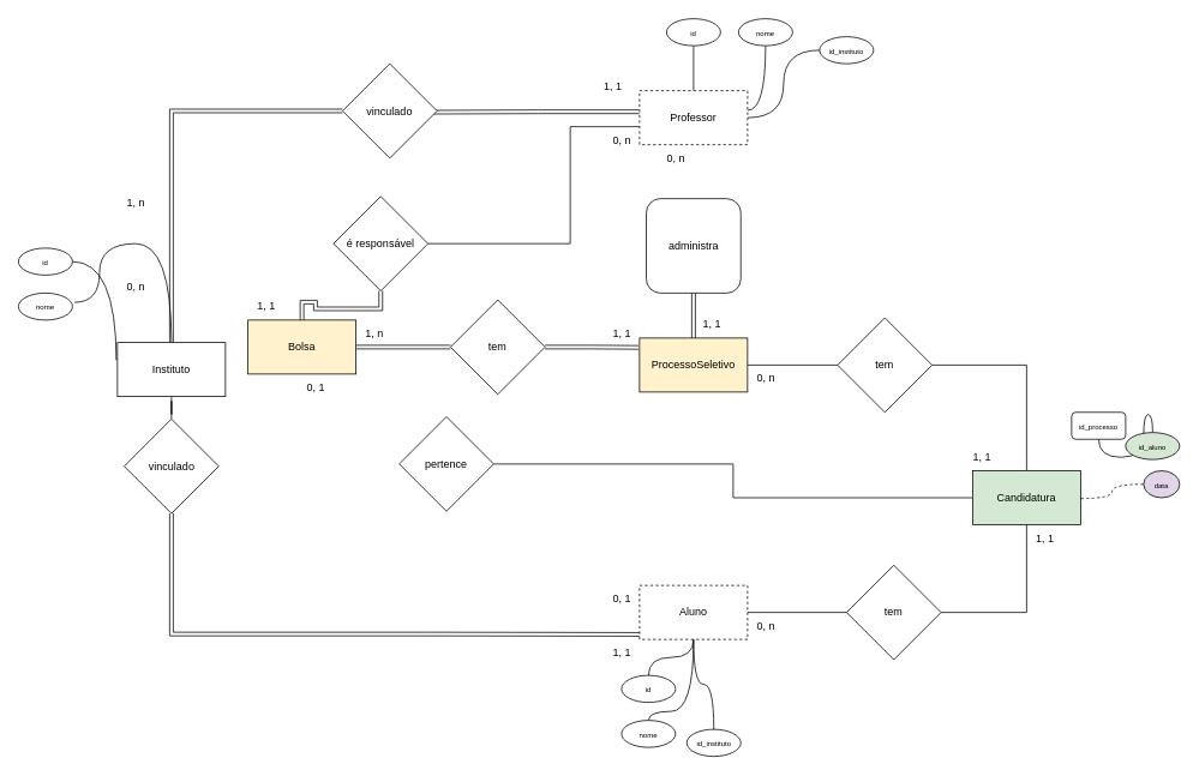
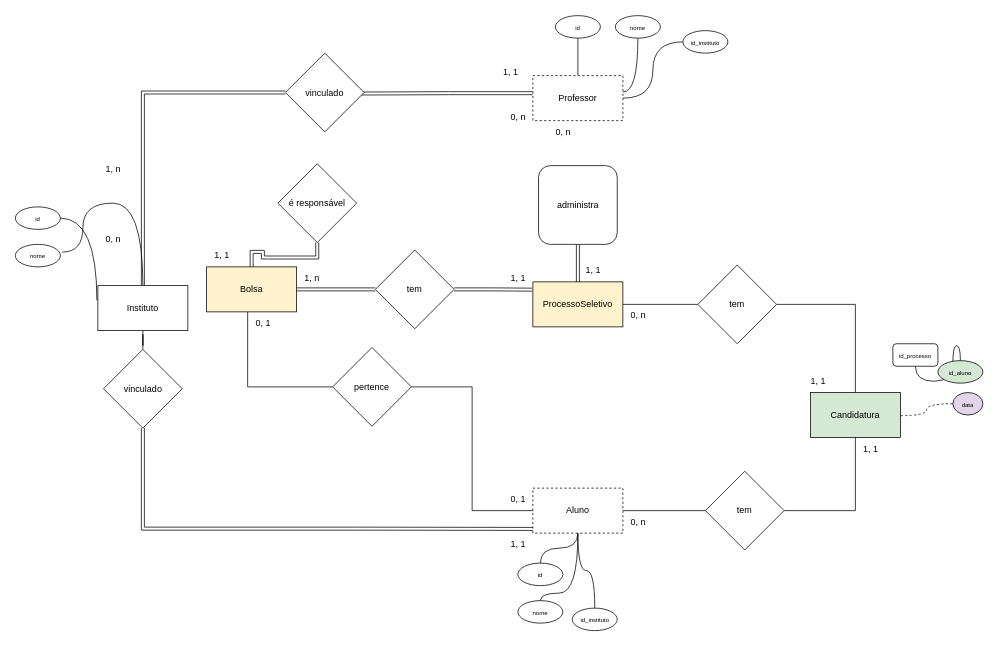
  <mxCell id="0" />
  <mxCell id="1" parent="0" />
  <mxCell id="2" style="edgeStyle=orthogonalEdgeStyle;rounded=0;orthogonalLoop=1;jettySize=auto;html=1;exitX=1;exitY=0.5;exitDx=0;exitDy=0;entryX=-0.01;entryY=0.173;entryDx=0;entryDy=0;entryPerimeter=0;shape=link;" edge="1" parent="1" source="3" target="7"><mxGeometry relative="1" as="geometry" /></mxCell>
  <mxCell id="3" value="tem" style="rhombus;whiteSpace=wrap;html=1;" parent="1" vertex="1"><mxGeometry x="500" y="332.5" width="105" height="105" as="geometry" /></mxCell>
  <mxCell id="4" value="Bolsa" style="rounded=0;whiteSpace=wrap;html=1;fillColor=#fff2cc;" vertex="1" parent="1"><mxGeometry x="275" y="355" width="120" height="60" as="geometry" /></mxCell>
  <mxCell id="5" style="edgeStyle=orthogonalEdgeStyle;rounded=0;orthogonalLoop=1;jettySize=auto;html=1;entryX=0.5;entryY=0;entryDx=0;entryDy=0;endArrow=none;endFill=0;" edge="1" parent="1" source="46" target="45"><mxGeometry relative="1" as="geometry"><mxPoint x="970" y="480" as="targetPoint" /><Array as="points"><mxPoint x="1140" y="405" /></Array></mxGeometry></mxCell>
  <mxCell id="6" style="edgeStyle=orthogonalEdgeStyle;rounded=0;orthogonalLoop=1;jettySize=auto;html=1;entryX=0;entryY=0.5;entryDx=0;entryDy=0;endArrow=none;endFill=0;" edge="1" parent="1" source="7" target="46"><mxGeometry relative="1" as="geometry" /></mxCell>
  <mxCell id="7" value="ProcessoSeletivo" style="rounded=0;whiteSpace=wrap;html=1;fillColor=#fff2cc;" vertex="1" parent="1"><mxGeometry x="710" y="375" width="120" height="60" as="geometry" /></mxCell>
  <mxCell id="8" value="" style="endArrow=none;html=1;rounded=0;exitX=1;exitY=0.5;exitDx=0;exitDy=0;entryX=0;entryY=0.5;entryDx=0;entryDy=0;shape=link;" edge="1" parent="1" source="4" target="3"><mxGeometry width="50" height="50" relative="1" as="geometry"><mxPoint x="470" y="387.5" as="sourcePoint" /><mxPoint x="520" y="337.5" as="targetPoint" /></mxGeometry></mxCell>
  <mxCell id="9" value="1, n" style="text;html=1;align=center;verticalAlign=middle;resizable=0;points=[];autosize=1;strokeColor=none;fillColor=none;" vertex="1" parent="1"><mxGeometry x="395" y="355" width="40" height="30" as="geometry" /></mxCell>
  <mxCell id="10" value="1, 1" style="text;html=1;align=center;verticalAlign=middle;resizable=0;points=[];autosize=1;strokeColor=none;fillColor=none;" vertex="1" parent="1"><mxGeometry x="670" y="355" width="40" height="30" as="geometry" /></mxCell>
  <mxCell id="11" style="edgeStyle=orthogonalEdgeStyle;rounded=0;orthogonalLoop=1;jettySize=auto;html=1;exitX=1;exitY=0.5;exitDx=0;exitDy=0;endArrow=none;endFill=0;" edge="1" parent="1" source="15" target="48"><mxGeometry relative="1" as="geometry" /></mxCell>
  <mxCell id="12" style="edgeStyle=orthogonalEdgeStyle;rounded=0;orthogonalLoop=1;jettySize=auto;html=1;entryX=0.5;entryY=0;entryDx=0;entryDy=0;curved=1;endArrow=none;endFill=0;" edge="1" parent="1" source="15" target="58"><mxGeometry relative="1" as="geometry"><Array as="points"><mxPoint x="770" y="730" /><mxPoint x="720" y="730" /></Array></mxGeometry></mxCell>
  <mxCell id="13" style="edgeStyle=orthogonalEdgeStyle;rounded=0;orthogonalLoop=1;jettySize=auto;html=1;entryX=0.5;entryY=0;entryDx=0;entryDy=0;curved=1;endArrow=none;endFill=0;" edge="1" parent="1" source="15" target="59"><mxGeometry relative="1" as="geometry"><Array as="points"><mxPoint x="770" y="790" /><mxPoint x="720" y="790" /></Array></mxGeometry></mxCell>
  <mxCell id="14" style="edgeStyle=orthogonalEdgeStyle;rounded=0;orthogonalLoop=1;jettySize=auto;html=1;entryX=0.5;entryY=0;entryDx=0;entryDy=0;curved=1;endArrow=none;endFill=0;" edge="1" parent="1" source="15" target="67"><mxGeometry relative="1" as="geometry" /></mxCell>
  <mxCell id="15" value="Aluno" style="rounded=0;whiteSpace=wrap;html=1;comic=0;fixDash=0;container=0;glass=0;shadow=0;dashed=1;" vertex="1" parent="1"><mxGeometry x="710" y="650" width="120" height="60" as="geometry" /></mxCell>
- <mxCell id="16" style="edgeStyle=orthogonalEdgeStyle;rounded=0;orthogonalLoop=1;jettySize=auto;html=1;endArrow=none;endFill=0;" edge="1" parent="1" source="18" target="45"><mxGeometry relative="1" as="geometry" /></mxCell>
+ <mxCell id="16" style="edgeStyle=orthogonalEdgeStyle;rounded=0;orthogonalLoop=1;jettySize=auto;html=1;entryX=0;entryY=0.5;entryDx=0;entryDy=0;endArrow=none;endFill=0;" edge="1" parent="1" source="18" target="15"><mxGeometry relative="1" as="geometry" /></mxCell>
+ <mxCell id="17" style="edgeStyle=orthogonalEdgeStyle;rounded=0;orthogonalLoop=1;jettySize=auto;html=1;entryX=0.456;entryY=1;entryDx=0;entryDy=0;entryPerimeter=0;endArrow=none;endFill=0;" edge="1" parent="1" source="18" target="4"><mxGeometry relative="1" as="geometry" /></mxCell>
  <mxCell id="18" value="pertence" style="rhombus;whiteSpace=wrap;html=1;" vertex="1" parent="1"><mxGeometry x="443" y="462.5" width="105" height="105" as="geometry" /></mxCell>
  <mxCell id="19" value="0, 1" style="text;html=1;align=center;verticalAlign=middle;resizable=0;points=[];autosize=1;strokeColor=none;fillColor=none;" vertex="1" parent="1"><mxGeometry x="330" y="415" width="40" height="30" as="geometry" /></mxCell>
  <mxCell id="20" value="0, 1" style="text;html=1;align=center;verticalAlign=middle;resizable=0;points=[];autosize=1;strokeColor=none;fillColor=none;" vertex="1" parent="1"><mxGeometry x="670" y="650" width="40" height="30" as="geometry" /></mxCell>
- <mxCell id="21" style="edgeStyle=orthogonalEdgeStyle;rounded=0;orthogonalLoop=1;jettySize=auto;html=1;entryX=1;entryY=0.5;entryDx=0;entryDy=0;endArrow=none;endFill=0;" edge="1" parent="1" source="25" target="42"><mxGeometry relative="1" as="geometry"><Array as="points"><mxPoint x="633" y="140" /><mxPoint x="633" y="270" /></Array></mxGeometry></mxCell>
  <mxCell id="22" style="edgeStyle=orthogonalEdgeStyle;rounded=0;orthogonalLoop=1;jettySize=auto;html=1;exitX=-0.001;exitY=0.39;exitDx=0;exitDy=0;entryX=0.96;entryY=0.513;entryDx=0;entryDy=0;entryPerimeter=0;shape=link;exitPerimeter=0;" edge="1" parent="1" source="25" target="36"><mxGeometry relative="1" as="geometry"><Array as="points" /></mxGeometry></mxCell>
  <mxCell id="23" style="edgeStyle=orthogonalEdgeStyle;rounded=0;orthogonalLoop=1;jettySize=auto;html=1;entryX=0.5;entryY=1;entryDx=0;entryDy=0;curved=1;exitX=0.5;exitY=0;exitDx=0;exitDy=0;endArrow=none;endFill=0;" edge="1" parent="1" source="25" target="63"><mxGeometry relative="1" as="geometry"><Array as="points"><mxPoint x="770" y="60" /><mxPoint x="770" y="60" /></Array></mxGeometry></mxCell>
  <mxCell id="24" style="edgeStyle=orthogonalEdgeStyle;rounded=0;orthogonalLoop=1;jettySize=auto;html=1;exitX=1;exitY=0.5;exitDx=0;exitDy=0;entryX=0;entryY=0.5;entryDx=0;entryDy=0;endArrow=none;endFill=0;curved=1;" edge="1" parent="1" source="25" target="66"><mxGeometry relative="1" as="geometry" /></mxCell>
  <mxCell id="25" value="Professor" style="rounded=0;whiteSpace=wrap;html=1;dashed=1;" vertex="1" parent="1"><mxGeometry x="710" y="100" width="120" height="60" as="geometry" /></mxCell>
  <mxCell id="26" style="edgeStyle=orthogonalEdgeStyle;rounded=0;orthogonalLoop=1;jettySize=auto;html=1;exitX=0.5;exitY=1;exitDx=0;exitDy=0;entryX=0.5;entryY=0;entryDx=0;entryDy=0;endArrow=none;endFill=0;shape=link;" edge="1" parent="1" source="27" target="7"><mxGeometry relative="1" as="geometry" /></mxCell>
  <mxCell id="27" value="administra" style="whiteSpace=wrap;html=1;rounded=1;" vertex="1" parent="1"><mxGeometry x="717.5" y="220" width="105" height="105" as="geometry" /></mxCell>
  <mxCell id="28" value="0, n" style="text;html=1;align=center;verticalAlign=middle;resizable=0;points=[];autosize=1;strokeColor=none;fillColor=none;" vertex="1" parent="1"><mxGeometry x="730" y="160" width="40" height="30" as="geometry" /></mxCell>
  <mxCell id="29" value="1, 1" style="text;html=1;align=center;verticalAlign=middle;resizable=0;points=[];autosize=1;strokeColor=none;fillColor=none;" vertex="1" parent="1"><mxGeometry x="770" y="345" width="40" height="30" as="geometry" /></mxCell>
  <mxCell id="30" style="edgeStyle=orthogonalEdgeStyle;rounded=0;orthogonalLoop=1;jettySize=auto;html=1;entryX=0.5;entryY=0;entryDx=0;entryDy=0;endArrow=none;endFill=0;" edge="1" parent="1" source="32" target="34"><mxGeometry relative="1" as="geometry" /></mxCell>
  <mxCell id="31" style="edgeStyle=orthogonalEdgeStyle;rounded=0;orthogonalLoop=1;jettySize=auto;html=1;entryX=1.039;entryY=0.344;entryDx=0;entryDy=0;entryPerimeter=0;curved=1;endArrow=none;endFill=0;" edge="1" parent="1" source="32" target="62"><mxGeometry relative="1" as="geometry"><Array as="points"><mxPoint x="110" y="270" /><mxPoint x="110" y="335" /></Array></mxGeometry></mxCell>
  <mxCell id="32" value="Instituto" style="rounded=0;whiteSpace=wrap;html=1;comic=0;jiggle=100;" vertex="1" parent="1"><mxGeometry x="130" y="380" width="120" height="60" as="geometry" /></mxCell>
  <mxCell id="33" style="edgeStyle=orthogonalEdgeStyle;rounded=0;orthogonalLoop=1;jettySize=auto;html=1;entryX=0;entryY=0.907;entryDx=0;entryDy=0;entryPerimeter=0;shape=link;" edge="1" parent="1" source="34" target="15"><mxGeometry relative="1" as="geometry"><Array as="points"><mxPoint x="190" y="704" /><mxPoint x="476" y="704" /></Array></mxGeometry></mxCell>
  <mxCell id="34" value="vinculado" style="rhombus;whiteSpace=wrap;html=1;double=0;" vertex="1" parent="1"><mxGeometry x="137.5" y="465" width="105" height="105" as="geometry" /></mxCell>
  <mxCell id="35" style="edgeStyle=orthogonalEdgeStyle;rounded=0;orthogonalLoop=1;jettySize=auto;html=1;entryX=0.5;entryY=-0.01;entryDx=0;entryDy=0;entryPerimeter=0;endArrow=none;endFill=0;shape=link;" edge="1" parent="1" source="36" target="32"><mxGeometry relative="1" as="geometry"><Array as="points"><mxPoint x="190" y="123" /></Array></mxGeometry></mxCell>
  <mxCell id="36" value="vinculado" style="rhombus;whiteSpace=wrap;html=1;double=0;" vertex="1" parent="1"><mxGeometry x="380" y="70" width="105" height="105" as="geometry" /></mxCell>
  <mxCell id="37" value="1, 1" style="text;html=1;align=center;verticalAlign=middle;resizable=0;points=[];autosize=1;strokeColor=none;fillColor=none;" vertex="1" parent="1"><mxGeometry x="670" y="710" width="40" height="30" as="geometry" /></mxCell>
  <mxCell id="38" value="0, n" style="text;html=1;align=center;verticalAlign=middle;resizable=0;points=[];autosize=1;strokeColor=none;fillColor=none;" vertex="1" parent="1"><mxGeometry x="130" y="302.5" width="40" height="30" as="geometry" /></mxCell>
  <mxCell id="39" value="1, n" style="text;html=1;align=center;verticalAlign=middle;resizable=0;points=[];autosize=1;strokeColor=none;fillColor=none;" vertex="1" parent="1"><mxGeometry x="130" y="210" width="40" height="30" as="geometry" /></mxCell>
  <mxCell id="40" value="1, 1" style="text;html=1;align=center;verticalAlign=middle;resizable=0;points=[];autosize=1;strokeColor=none;fillColor=none;" vertex="1" parent="1"><mxGeometry x="660" y="80" width="40" height="30" as="geometry" /></mxCell>
  <mxCell id="41" style="edgeStyle=orthogonalEdgeStyle;rounded=0;orthogonalLoop=1;jettySize=auto;html=1;endArrow=none;endFill=0;shape=link;" edge="1" parent="1" source="42" target="4"><mxGeometry relative="1" as="geometry" /></mxCell>
  <mxCell id="42" value="é responsável" style="rhombus;whiteSpace=wrap;html=1;" vertex="1" parent="1"><mxGeometry x="370" y="217.5" width="105" height="105" as="geometry" /></mxCell>
  <mxCell id="43" value="1, 1" style="text;html=1;align=center;verticalAlign=middle;resizable=0;points=[];autosize=1;strokeColor=none;fillColor=none;" vertex="1" parent="1"><mxGeometry x="275" y="325" width="40" height="30" as="geometry" /></mxCell>
  <mxCell id="44" value="0, n" style="text;html=1;align=center;verticalAlign=middle;resizable=0;points=[];autosize=1;strokeColor=none;fillColor=none;" vertex="1" parent="1"><mxGeometry x="670" y="140" width="40" height="30" as="geometry" /></mxCell>
  <mxCell id="45" value="Candidatura" style="rounded=0;whiteSpace=wrap;html=1;fillColor=#d5e8d4;" vertex="1" parent="1"><mxGeometry x="1080" y="522.5" width="120" height="60" as="geometry" /></mxCell>
  <mxCell id="46" value="tem" style="rhombus;whiteSpace=wrap;html=1;" vertex="1" parent="1"><mxGeometry x="930" y="352.5" width="105" height="105" as="geometry" /></mxCell>
  <mxCell id="47" style="edgeStyle=orthogonalEdgeStyle;rounded=0;orthogonalLoop=1;jettySize=auto;html=1;endArrow=none;endFill=0;" edge="1" parent="1" source="48" target="45"><mxGeometry relative="1" as="geometry" /></mxCell>
  <mxCell id="48" value="tem" style="rhombus;whiteSpace=wrap;html=1;" vertex="1" parent="1"><mxGeometry x="940" y="627.5" width="105" height="105" as="geometry" /></mxCell>
  <mxCell id="49" value="0, n" style="text;html=1;align=center;verticalAlign=middle;resizable=0;points=[];autosize=1;strokeColor=none;fillColor=none;" vertex="1" parent="1"><mxGeometry x="830" y="405" width="40" height="30" as="geometry" /></mxCell>
  <mxCell id="50" value="1, 1" style="text;html=1;align=center;verticalAlign=middle;resizable=0;points=[];autosize=1;strokeColor=none;fillColor=none;" vertex="1" parent="1"><mxGeometry x="1070" y="492.5" width="40" height="30" as="geometry" /></mxCell>
  <mxCell id="51" value="1, 1" style="text;html=1;align=center;verticalAlign=middle;resizable=0;points=[];autosize=1;strokeColor=none;fillColor=none;" vertex="1" parent="1"><mxGeometry x="1140" y="582.5" width="40" height="30" as="geometry" /></mxCell>
  <mxCell id="52" value="0, n" style="text;html=1;align=center;verticalAlign=middle;resizable=0;points=[];autosize=1;strokeColor=none;fillColor=none;" vertex="1" parent="1"><mxGeometry x="830" y="680" width="40" height="30" as="geometry" /></mxCell>
  <mxCell id="53" style="edgeStyle=orthogonalEdgeStyle;rounded=0;orthogonalLoop=1;jettySize=auto;html=1;curved=1;endArrow=none;endFill=0;" edge="1" parent="1" source="54" target="55"><mxGeometry relative="1" as="geometry" /></mxCell>
  <mxCell id="54" value="&lt;font style=&quot;font-size: 8px;&quot;&gt;id_processo&lt;/font&gt;" style="whiteSpace=wrap;html=1;rounded=1;" vertex="1" parent="1"><mxGeometry x="1190" y="457.5" width="60" height="30" as="geometry" /></mxCell>
  <mxCell id="55" value="&lt;font style=&quot;font-size: 8px;&quot;&gt;id_aluno&lt;/font&gt;" style="ellipse;whiteSpace=wrap;html=1;fillColor=#d5e8d4;" vertex="1" parent="1"><mxGeometry x="1250" y="480" width="60" height="30" as="geometry" /></mxCell>
  <mxCell id="56" style="edgeStyle=orthogonalEdgeStyle;rounded=0;orthogonalLoop=1;jettySize=auto;html=1;entryX=0.998;entryY=0.515;entryDx=0;entryDy=0;entryPerimeter=0;endArrow=none;endFill=0;curved=1;dashed=1;" edge="1" parent="1" source="57" target="45"><mxGeometry relative="1" as="geometry" /></mxCell>
  <mxCell id="57" value="&lt;font style=&quot;font-size: 8px;&quot;&gt;data&lt;/font&gt;" style="ellipse;whiteSpace=wrap;html=1;fillColor=#e1d5e7;" vertex="1" parent="1"><mxGeometry x="1270" y="522.5" width="40" height="30" as="geometry" /></mxCell>
  <mxCell id="58" value="&lt;font style=&quot;font-size: 8px;&quot;&gt;id&lt;/font&gt;" style="ellipse;whiteSpace=wrap;html=1;" vertex="1" parent="1"><mxGeometry x="690" y="750" width="60" height="30" as="geometry" /></mxCell>
  <mxCell id="59" value="&lt;font style=&quot;font-size: 8px;&quot;&gt;nome&lt;/font&gt;" style="ellipse;whiteSpace=wrap;html=1;" vertex="1" parent="1"><mxGeometry x="690" y="800" width="60" height="30" as="geometry" /></mxCell>
  <mxCell id="60" style="edgeStyle=orthogonalEdgeStyle;rounded=0;orthogonalLoop=1;jettySize=auto;html=1;entryX=-0.011;entryY=0.328;entryDx=0;entryDy=0;entryPerimeter=0;endArrow=none;endFill=0;curved=1;" edge="1" parent="1" source="61" target="32"><mxGeometry relative="1" as="geometry" /></mxCell>
  <mxCell id="61" value="&lt;font style=&quot;font-size: 8px;&quot;&gt;id&lt;/font&gt;" style="ellipse;whiteSpace=wrap;html=1;" vertex="1" parent="1"><mxGeometry x="20" y="275" width="60" height="30" as="geometry" /></mxCell>
  <mxCell id="62" value="&lt;font style=&quot;font-size: 8px;&quot;&gt;nome&lt;/font&gt;" style="ellipse;whiteSpace=wrap;html=1;" vertex="1" parent="1"><mxGeometry x="20" y="325" width="60" height="30" as="geometry" /></mxCell>
  <mxCell id="63" value="&lt;font style=&quot;font-size: 8px;&quot;&gt;id&lt;/font&gt;" style="ellipse;whiteSpace=wrap;html=1;" vertex="1" parent="1"><mxGeometry x="740" y="20" width="60" height="30" as="geometry" /></mxCell>
  <mxCell id="64" style="edgeStyle=orthogonalEdgeStyle;rounded=0;orthogonalLoop=1;jettySize=auto;html=1;entryX=1.002;entryY=0.362;entryDx=0;entryDy=0;entryPerimeter=0;curved=1;endArrow=none;endFill=0;" edge="1" parent="1" source="65" target="25"><mxGeometry relative="1" as="geometry" /></mxCell>
  <mxCell id="65" value="&lt;font style=&quot;font-size: 8px;&quot;&gt;nome&lt;/font&gt;" style="ellipse;whiteSpace=wrap;html=1;" vertex="1" parent="1"><mxGeometry x="820" y="20" width="60" height="30" as="geometry" /></mxCell>
  <mxCell id="66" value="&lt;font style=&quot;font-size: 8px;&quot;&gt;id_instituto&lt;/font&gt;" style="ellipse;whiteSpace=wrap;html=1;" vertex="1" parent="1"><mxGeometry x="910" y="40" width="60" height="30" as="geometry" /></mxCell>
  <mxCell id="67" value="&lt;font style=&quot;font-size: 8px;&quot;&gt;id_instituto&lt;/font&gt;" style="ellipse;whiteSpace=wrap;html=1;" vertex="1" parent="1"><mxGeometry x="762.5" y="810" width="60" height="30" as="geometry" /></mxCell>
